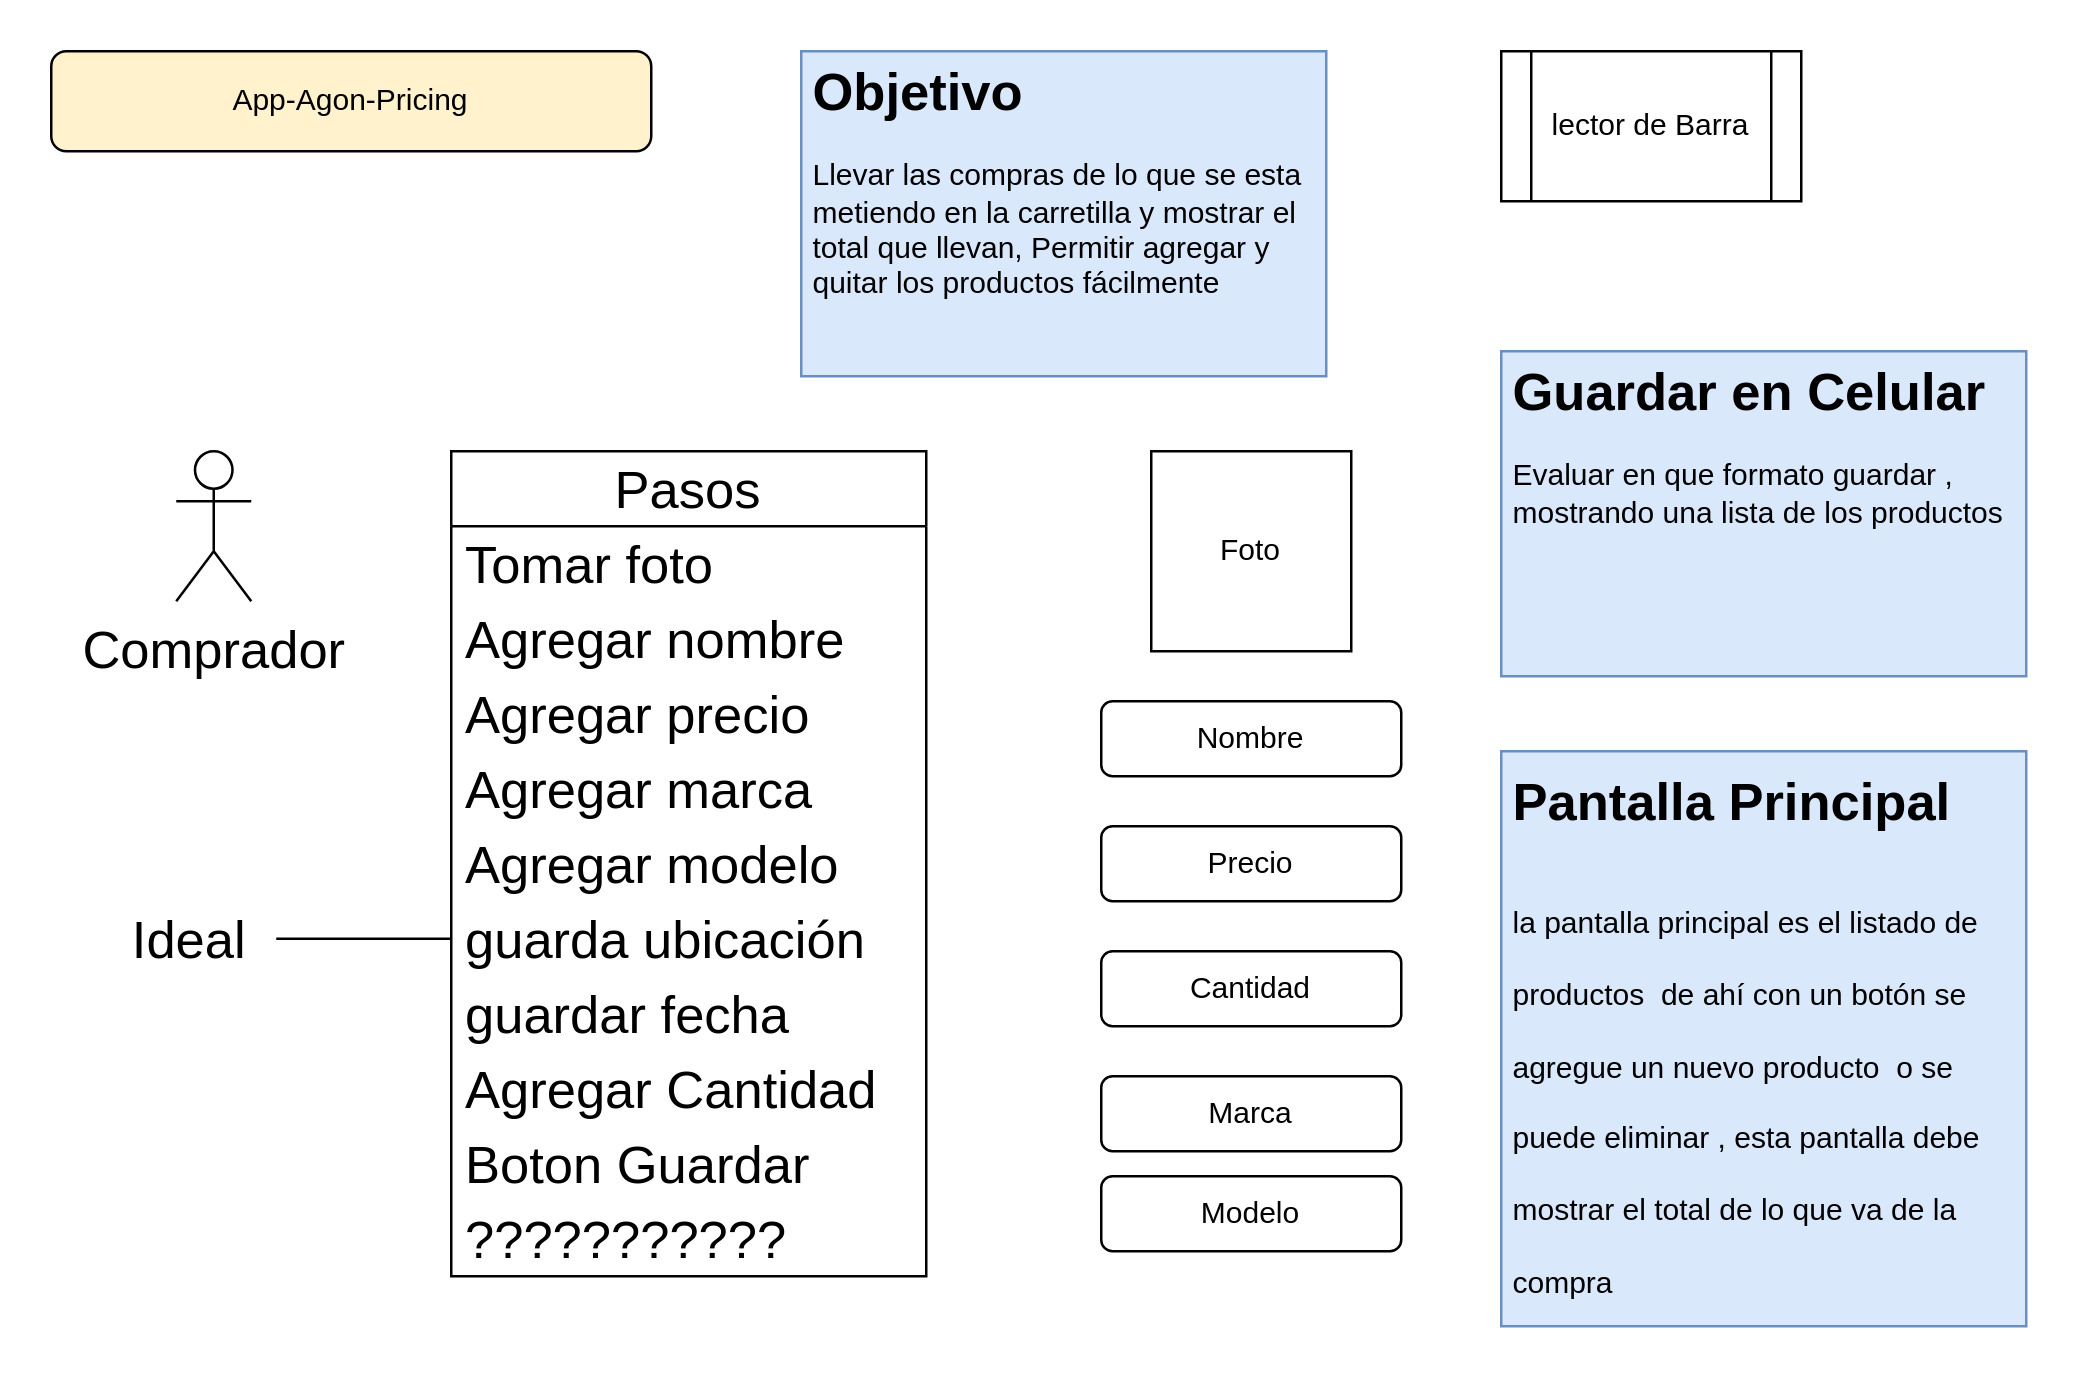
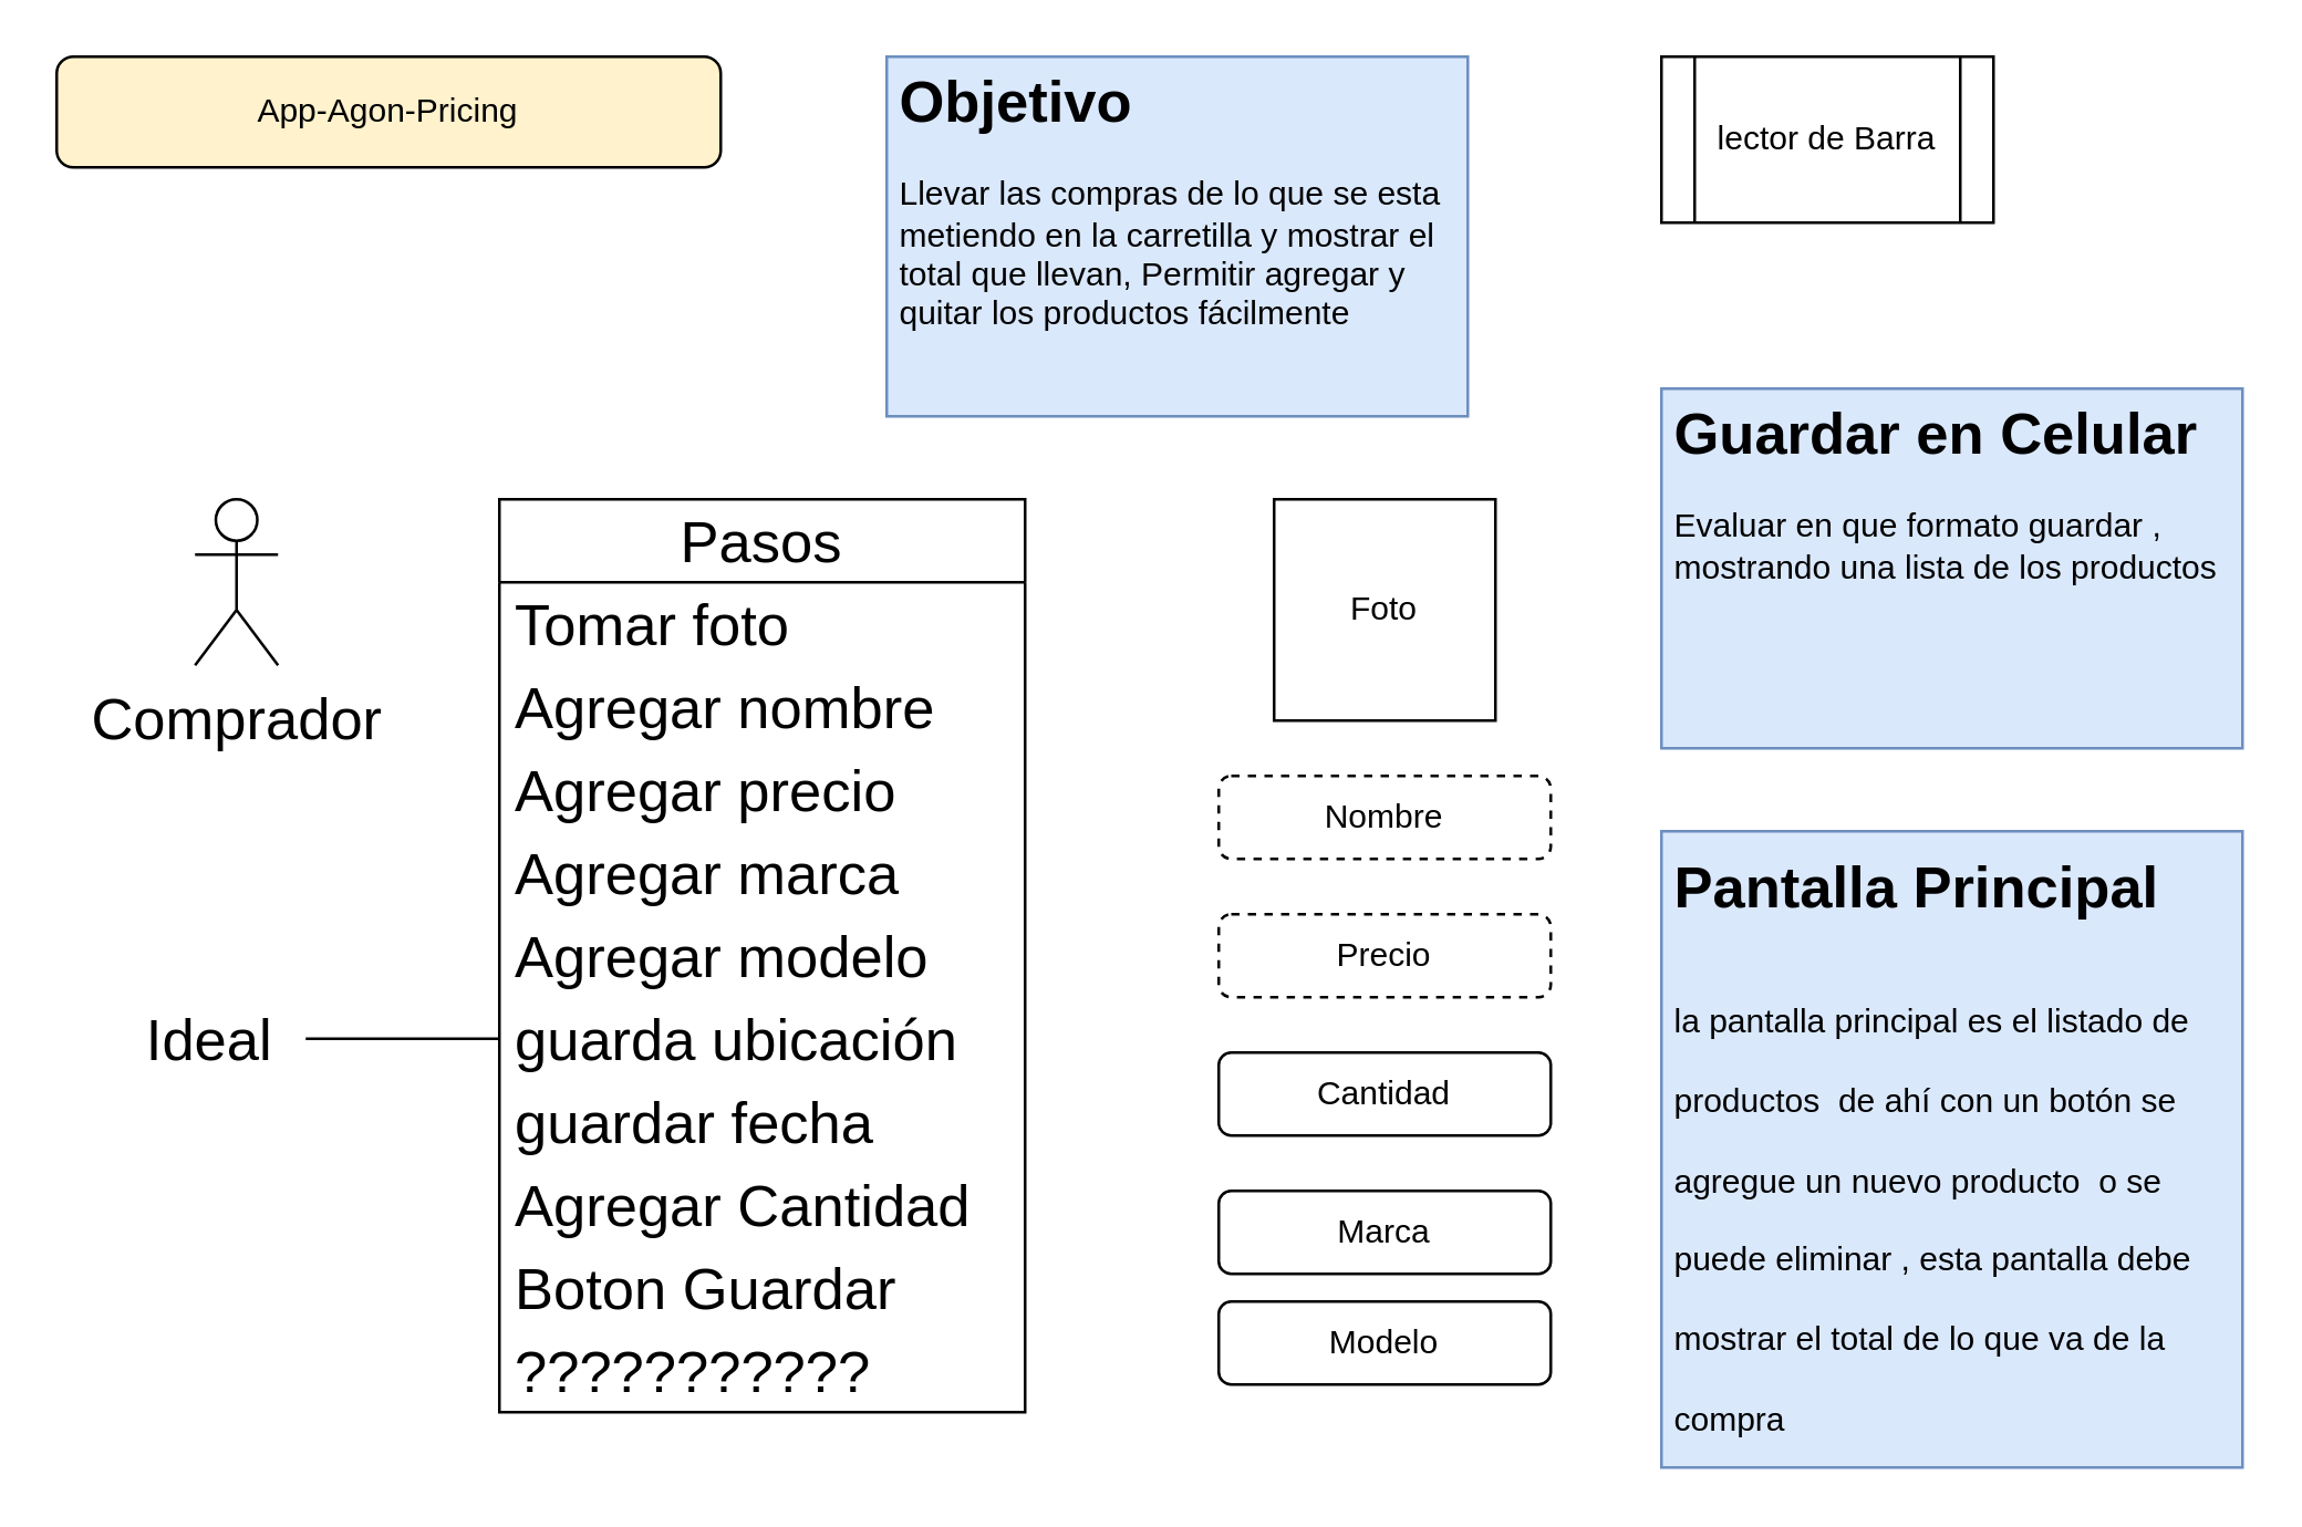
  <mxCell id="0" />
  <mxCell id="1" parent="0" />
  <mxCell id="2" value="Foto" style="whiteSpace=wrap;html=1;aspect=fixed;" vertex="1" parent="1"><mxGeometry x="460" y="180" width="80" height="80" as="geometry" /></mxCell>
  <mxCell id="3" value="lector de Barra" style="shape=process;whiteSpace=wrap;html=1;backgroundOutline=1;" vertex="1" parent="1"><mxGeometry x="600" y="20" width="120" height="60" as="geometry" /></mxCell>
- <mxCell id="4" value="Nombre" style="rounded=1;whiteSpace=wrap;html=1;" vertex="1" parent="1"><mxGeometry x="440" y="280" width="120" height="30" as="geometry" /></mxCell>
- <mxCell id="5" value="Precio" style="rounded=1;whiteSpace=wrap;html=1;" vertex="1" parent="1"><mxGeometry x="440" y="330" width="120" height="30" as="geometry" /></mxCell>
+ <mxCell id="4" value="Nombre" style="rounded=1;whiteSpace=wrap;html=1;dashed=1;" vertex="1" parent="1"><mxGeometry x="440" y="280" width="120" height="30" as="geometry" /></mxCell>
+ <mxCell id="5" value="Precio" style="rounded=1;whiteSpace=wrap;html=1;dashed=1;" vertex="1" parent="1"><mxGeometry x="440" y="330" width="120" height="30" as="geometry" /></mxCell>
  <mxCell id="6" value="App-Agon-Pricing" style="rounded=1;whiteSpace=wrap;html=1;fillColor=#fff2cc;" vertex="1" parent="1"><mxGeometry x="20" y="20" width="240" height="40" as="geometry" /></mxCell>
  <mxCell id="7" value="&lt;h1 style=&quot;font-size: 21px;&quot;&gt;Objetivo&lt;/h1&gt;&lt;p&gt;Llevar las compras de lo que se esta metiendo en la carretilla y mostrar el total que llevan, Permitir agregar y quitar los productos fácilmente&lt;/p&gt;" style="text;html=1;strokeColor=#6c8ebf;fillColor=#dae8fc;spacing=5;spacingTop=-20;whiteSpace=wrap;overflow=hidden;rounded=0;" vertex="1" parent="1"><mxGeometry x="320" y="20" width="210" height="130" as="geometry" /></mxCell>
  <mxCell id="8" value="Comprador" style="shape=umlActor;verticalLabelPosition=bottom;verticalAlign=top;html=1;outlineConnect=0;fontSize=21;" vertex="1" parent="1"><mxGeometry x="70" y="180" width="30" height="60" as="geometry" /></mxCell>
  <mxCell id="9" value="Pasos" style="swimlane;fontStyle=0;childLayout=stackLayout;horizontal=1;startSize=30;horizontalStack=0;resizeParent=1;resizeParentMax=0;resizeLast=0;collapsible=1;marginBottom=0;whiteSpace=wrap;html=1;fontSize=21;" vertex="1" parent="1"><mxGeometry x="180" y="180" width="190" height="330" as="geometry" /></mxCell>
  <mxCell id="10" value="Tomar foto&amp;nbsp;" style="text;strokeColor=none;fillColor=none;align=left;verticalAlign=middle;spacingLeft=4;spacingRight=4;overflow=hidden;points=[[0,0.5],[1,0.5]];portConstraint=eastwest;rotatable=0;whiteSpace=wrap;html=1;fontSize=21;" vertex="1" parent="9"><mxGeometry y="30" width="190" height="30" as="geometry" /></mxCell>
  <mxCell id="11" value="Agregar nombre" style="text;strokeColor=none;fillColor=none;align=left;verticalAlign=middle;spacingLeft=4;spacingRight=4;overflow=hidden;points=[[0,0.5],[1,0.5]];portConstraint=eastwest;rotatable=0;whiteSpace=wrap;html=1;fontSize=21;" vertex="1" parent="9"><mxGeometry y="60" width="190" height="30" as="geometry" /></mxCell>
  <mxCell id="12" value="Agregar precio" style="text;strokeColor=none;fillColor=none;align=left;verticalAlign=middle;spacingLeft=4;spacingRight=4;overflow=hidden;points=[[0,0.5],[1,0.5]];portConstraint=eastwest;rotatable=0;whiteSpace=wrap;html=1;fontSize=21;" vertex="1" parent="9"><mxGeometry y="90" width="190" height="30" as="geometry" /></mxCell>
  <mxCell id="13" value="Agregar marca" style="text;strokeColor=none;fillColor=none;align=left;verticalAlign=middle;spacingLeft=4;spacingRight=4;overflow=hidden;points=[[0,0.5],[1,0.5]];portConstraint=eastwest;rotatable=0;whiteSpace=wrap;html=1;fontSize=21;" vertex="1" parent="9"><mxGeometry y="120" width="190" height="30" as="geometry" /></mxCell>
  <mxCell id="14" value="Agregar modelo" style="text;strokeColor=none;fillColor=none;align=left;verticalAlign=middle;spacingLeft=4;spacingRight=4;overflow=hidden;points=[[0,0.5],[1,0.5]];portConstraint=eastwest;rotatable=0;whiteSpace=wrap;html=1;fontSize=21;" vertex="1" parent="9"><mxGeometry y="150" width="190" height="30" as="geometry" /></mxCell>
  <mxCell id="15" value="guarda ubicación" style="text;strokeColor=none;fillColor=none;align=left;verticalAlign=middle;spacingLeft=4;spacingRight=4;overflow=hidden;points=[[0,0.5],[1,0.5]];portConstraint=eastwest;rotatable=0;whiteSpace=wrap;html=1;fontSize=21;" vertex="1" parent="9"><mxGeometry y="180" width="190" height="30" as="geometry" /></mxCell>
  <mxCell id="16" value="guardar fecha" style="text;strokeColor=none;fillColor=none;align=left;verticalAlign=middle;spacingLeft=4;spacingRight=4;overflow=hidden;points=[[0,0.5],[1,0.5]];portConstraint=eastwest;rotatable=0;whiteSpace=wrap;html=1;fontSize=21;" vertex="1" parent="9"><mxGeometry y="210" width="190" height="30" as="geometry" /></mxCell>
  <mxCell id="17" value="Agregar Cantidad" style="text;strokeColor=none;fillColor=none;align=left;verticalAlign=middle;spacingLeft=4;spacingRight=4;overflow=hidden;points=[[0,0.5],[1,0.5]];portConstraint=eastwest;rotatable=0;whiteSpace=wrap;html=1;fontSize=21;" vertex="1" parent="9"><mxGeometry y="240" width="190" height="30" as="geometry" /></mxCell>
  <mxCell id="18" value="Boton Guardar" style="text;strokeColor=none;fillColor=none;align=left;verticalAlign=middle;spacingLeft=4;spacingRight=4;overflow=hidden;points=[[0,0.5],[1,0.5]];portConstraint=eastwest;rotatable=0;whiteSpace=wrap;html=1;fontSize=21;" vertex="1" parent="9"><mxGeometry y="270" width="190" height="30" as="geometry" /></mxCell>
  <mxCell id="19" value="???????????" style="text;strokeColor=none;fillColor=none;align=left;verticalAlign=middle;spacingLeft=4;spacingRight=4;overflow=hidden;points=[[0,0.5],[1,0.5]];portConstraint=eastwest;rotatable=0;whiteSpace=wrap;html=1;fontSize=21;" vertex="1" parent="9"><mxGeometry y="300" width="190" height="30" as="geometry" /></mxCell>
  <mxCell id="20" value="Ideal" style="text;html=1;align=center;verticalAlign=middle;resizable=0;points=[];autosize=1;strokeColor=none;fillColor=none;fontSize=21;" vertex="1" parent="1"><mxGeometry x="40" y="355" width="70" height="40" as="geometry" /></mxCell>
  <mxCell id="21" value="" style="endArrow=none;html=1;rounded=0;fontSize=21;exitX=0;exitY=0.5;exitDx=0;exitDy=0;" edge="1" parent="1" source="15" target="20"><mxGeometry width="50" height="50" relative="1" as="geometry"><mxPoint x="330" y="350" as="sourcePoint" /><mxPoint x="380" y="300" as="targetPoint" /></mxGeometry></mxCell>
  <mxCell id="22" value="&lt;h1 style=&quot;font-size: 21px;&quot;&gt;Guardar en Celular&lt;/h1&gt;&lt;p&gt;Evaluar en que formato guardar , mostrando una lista de los productos&lt;/p&gt;" style="text;html=1;strokeColor=#6c8ebf;fillColor=#dae8fc;spacing=5;spacingTop=-20;whiteSpace=wrap;overflow=hidden;rounded=0;" vertex="1" parent="1"><mxGeometry x="600" y="140" width="210" height="130" as="geometry" /></mxCell>
  <mxCell id="23" value="Marca" style="rounded=1;whiteSpace=wrap;html=1;" vertex="1" parent="1"><mxGeometry x="440" y="430" width="120" height="30" as="geometry" /></mxCell>
  <mxCell id="24" value="Modelo" style="rounded=1;whiteSpace=wrap;html=1;" vertex="1" parent="1"><mxGeometry x="440" y="470" width="120" height="30" as="geometry" /></mxCell>
  <mxCell id="25" value="Cantidad" style="rounded=1;whiteSpace=wrap;html=1;" vertex="1" parent="1"><mxGeometry x="440" y="380" width="120" height="30" as="geometry" /></mxCell>
  <mxCell id="26" value="&lt;h1 style=&quot;&quot;&gt;&lt;span style=&quot;background-color: initial; font-size: 21px;&quot;&gt;Pantalla Principal&lt;/span&gt;&lt;/h1&gt;&lt;h1 style=&quot;&quot;&gt;&lt;span style=&quot;background-color: initial; font-size: 12px;&quot;&gt;&lt;span style=&quot;font-weight: normal;&quot;&gt;la pantalla principal es el listado de productos&amp;nbsp; de &lt;/span&gt;&lt;span style=&quot;font-weight: 400;&quot;&gt;ahí&lt;/span&gt;&lt;span style=&quot;font-weight: normal;&quot;&gt;&amp;nbsp;con un &lt;/span&gt;&lt;span style=&quot;font-weight: 400;&quot;&gt;botón&lt;/span&gt;&lt;span style=&quot;font-weight: normal;&quot;&gt;&amp;nbsp;se agregue un nuevo producto&amp;nbsp; o se puede eliminar , esta pantalla debe mostrar el total de lo que va de la compra&lt;/span&gt;&lt;/span&gt;&lt;br&gt;&lt;/h1&gt;" style="text;html=1;strokeColor=#6c8ebf;fillColor=#dae8fc;spacing=5;spacingTop=-20;whiteSpace=wrap;overflow=hidden;rounded=0;" vertex="1" parent="1"><mxGeometry x="600" y="300" width="210" height="230" as="geometry" /></mxCell>
